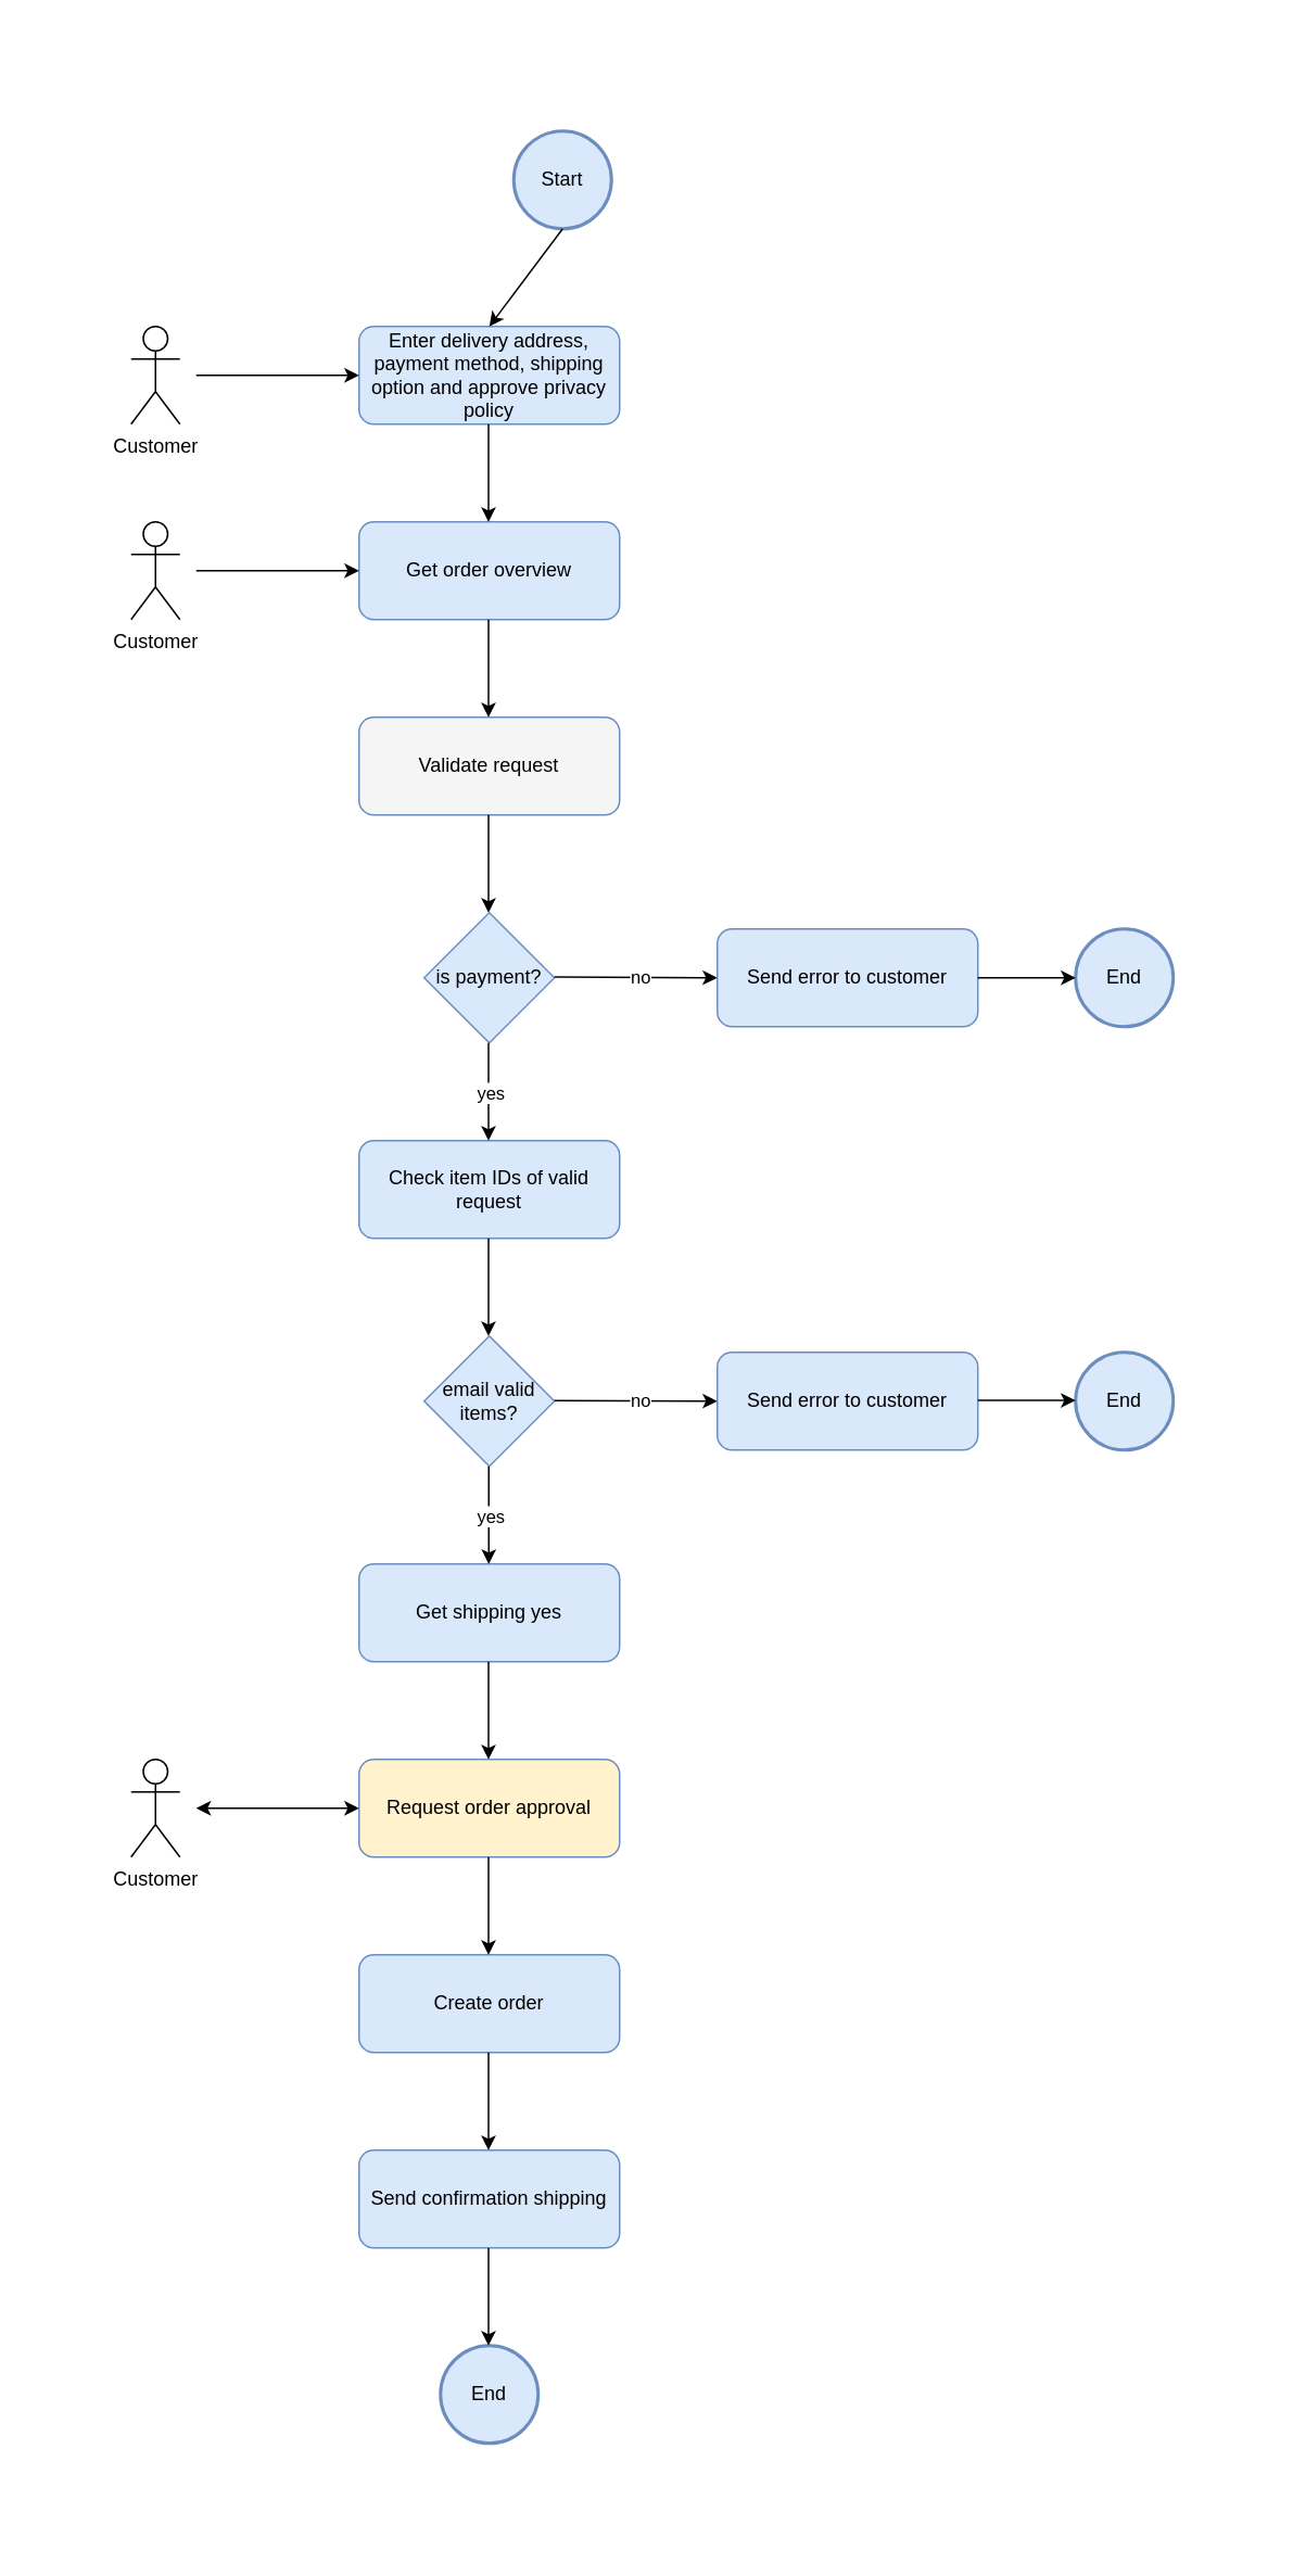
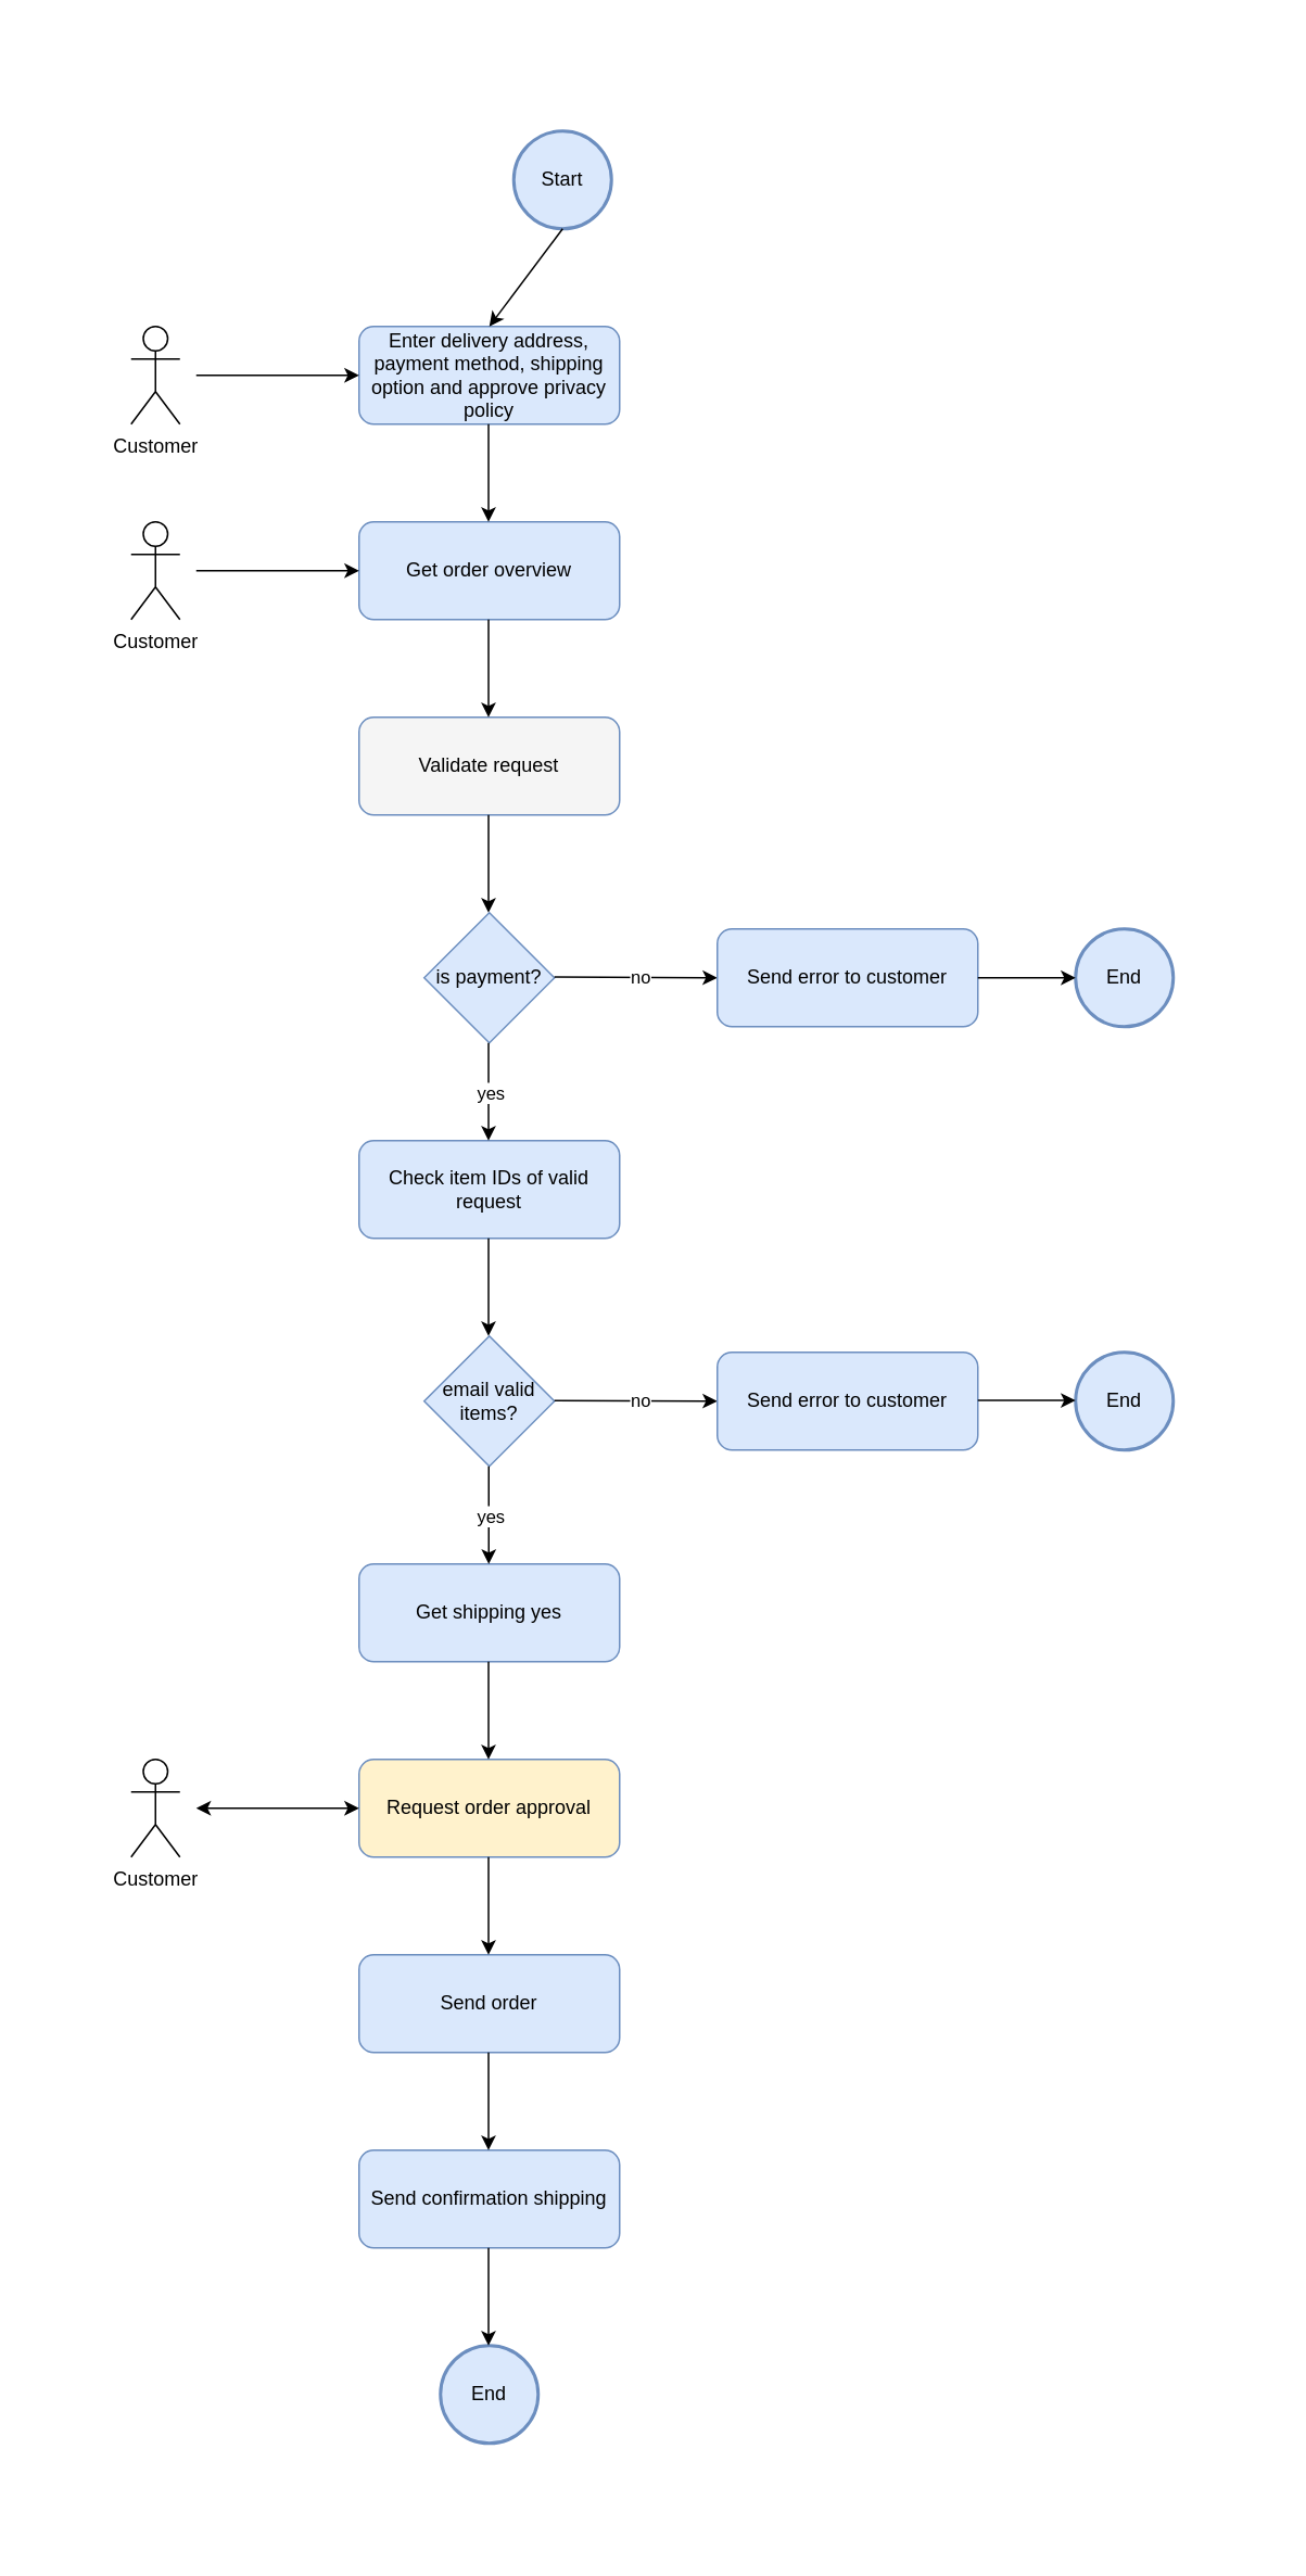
  <mxCell id="0" />
  <mxCell id="1" parent="0" />
  <mxCell id="2" value="" style="rounded=0;whiteSpace=wrap;html=1;strokeColor=none;" vertex="1" parent="1"><mxGeometry y="20" width="760" height="1540" as="geometry" x="20" /></mxCell>
  <mxCell id="3" value="Enter delivery address, payment method, shipping option and approve privacy policy" style="rounded=1;whiteSpace=wrap;html=1;fillColor=#dae8fc;strokeColor=#6c8ebf;" vertex="1" parent="1"><mxGeometry x="220" y="200" width="160" height="60" as="geometry" /></mxCell>
  <mxCell id="4" value="Customer" style="shape=umlActor;verticalLabelPosition=bottom;verticalAlign=top;html=1;outlineConnect=0;" vertex="1" parent="1"><mxGeometry x="80" y="200" width="30" height="60" as="geometry" /></mxCell>
  <mxCell id="5" value="Start" style="strokeWidth=2;html=1;shape=mxgraph.flowchart.start_2;whiteSpace=wrap;fillColor=#dae8fc;strokeColor=#6c8ebf;" vertex="1" parent="1"><mxGeometry x="315" y="80" width="60" height="60" as="geometry" /></mxCell>
  <mxCell id="6" value="" style="endArrow=classic;html=1;rounded=0;exitX=0.5;exitY=1;exitDx=0;exitDy=0;exitPerimeter=0;entryX=0.5;entryY=0;entryDx=0;entryDy=0;" edge="1" parent="1" source="5" target="3"><mxGeometry width="50" height="50" relative="1" as="geometry"><mxPoint x="410" y="370" as="sourcePoint" /><mxPoint x="460" y="320" as="targetPoint" /></mxGeometry></mxCell>
  <mxCell id="7" value="" style="endArrow=classic;html=1;rounded=0;entryX=0;entryY=0.5;entryDx=0;entryDy=0;" edge="1" parent="1" target="3"><mxGeometry width="50" height="50" relative="1" as="geometry"><mxPoint x="120" y="230" as="sourcePoint" /><mxPoint x="460" y="300" as="targetPoint" /></mxGeometry></mxCell>
  <mxCell id="8" value="Get order overview" style="rounded=1;whiteSpace=wrap;html=1;fillColor=#dae8fc;strokeColor=#6c8ebf;" vertex="1" parent="1"><mxGeometry x="220" y="320" width="160" height="60" as="geometry" /></mxCell>
  <mxCell id="9" value="Customer" style="shape=umlActor;verticalLabelPosition=bottom;verticalAlign=top;html=1;outlineConnect=0;" vertex="1" parent="1"><mxGeometry x="80" y="320" width="30" height="60" as="geometry" /></mxCell>
  <mxCell id="10" value="" style="endArrow=classic;html=1;rounded=0;entryX=0;entryY=0.5;entryDx=0;entryDy=0;" edge="1" parent="1"><mxGeometry width="50" height="50" relative="1" as="geometry"><mxPoint x="120" y="350" as="sourcePoint" /><mxPoint x="220" y="350" as="targetPoint" /></mxGeometry></mxCell>
  <mxCell id="11" value="" style="endArrow=classic;html=1;rounded=0;exitX=0.5;exitY=1;exitDx=0;exitDy=0;exitPerimeter=0;entryX=0.5;entryY=0;entryDx=0;entryDy=0;" edge="1" parent="1"><mxGeometry width="50" height="50" relative="1" as="geometry"><mxPoint x="299.5" y="260" as="sourcePoint" /><mxPoint x="299.5" y="320" as="targetPoint" /></mxGeometry></mxCell>
  <mxCell id="12" value="Validate request" style="rounded=1;whiteSpace=wrap;html=1;fillColor=#f5f5f5;strokeColor=#6c8ebf;" vertex="1" parent="1"><mxGeometry x="220" y="440" width="160" height="60" as="geometry" /></mxCell>
  <mxCell id="13" value="" style="endArrow=classic;html=1;rounded=0;exitX=0.5;exitY=1;exitDx=0;exitDy=0;exitPerimeter=0;entryX=0.5;entryY=0;entryDx=0;entryDy=0;" edge="1" parent="1"><mxGeometry width="50" height="50" relative="1" as="geometry"><mxPoint x="299.5" y="380" as="sourcePoint" /><mxPoint x="299.5" y="440" as="targetPoint" /></mxGeometry></mxCell>
  <mxCell id="14" value="Check item IDs of valid request" style="rounded=1;whiteSpace=wrap;html=1;fillColor=#dae8fc;strokeColor=#6c8ebf;" vertex="1" parent="1"><mxGeometry x="220" y="700" width="160" height="60" as="geometry" /></mxCell>
  <mxCell id="15" value="" style="endArrow=classic;html=1;rounded=0;exitX=0.5;exitY=1;exitDx=0;exitDy=0;exitPerimeter=0;entryX=0.5;entryY=0;entryDx=0;entryDy=0;" edge="1" parent="1"><mxGeometry width="50" height="50" relative="1" as="geometry"><mxPoint x="299.5" y="500" as="sourcePoint" /><mxPoint x="299.5" y="560" as="targetPoint" /></mxGeometry></mxCell>
  <mxCell id="16" value="is payment?" style="rhombus;whiteSpace=wrap;html=1;fillColor=#dae8fc;strokeColor=#6c8ebf;" vertex="1" parent="1"><mxGeometry x="260" y="560" width="80" height="80" as="geometry" /></mxCell>
  <mxCell id="17" value="" style="endArrow=classic;html=1;rounded=0;exitX=0.5;exitY=1;exitDx=0;exitDy=0;exitPerimeter=0;entryX=0.5;entryY=0;entryDx=0;entryDy=0;" edge="1" parent="1"><mxGeometry width="50" height="50" relative="1" as="geometry"><mxPoint x="299.5" y="640" as="sourcePoint" /><mxPoint x="299.5" y="700" as="targetPoint" /></mxGeometry></mxCell>
  <mxCell id="18" value="yes" style="edgeLabel;html=1;align=center;verticalAlign=middle;resizable=0;points=[];" vertex="1" connectable="0" parent="17"><mxGeometry x="-0.328" relative="1" as="geometry"><mxPoint x="1" y="10" as="offset" /></mxGeometry></mxCell>
  <mxCell id="19" value="" style="endArrow=classic;html=1;rounded=0;exitX=0.5;exitY=1;exitDx=0;exitDy=0;exitPerimeter=0;entryX=0.5;entryY=0;entryDx=0;entryDy=0;" edge="1" parent="1"><mxGeometry width="50" height="50" relative="1" as="geometry"><mxPoint x="299.5" y="760" as="sourcePoint" /><mxPoint x="299.5" y="820" as="targetPoint" /></mxGeometry></mxCell>
  <mxCell id="20" value="email valid items?" style="rhombus;whiteSpace=wrap;html=1;fillColor=#dae8fc;strokeColor=#6c8ebf;" vertex="1" parent="1"><mxGeometry x="260" y="820" width="80" height="80" as="geometry" /></mxCell>
  <mxCell id="21" value="Get shipping yes" style="rounded=1;whiteSpace=wrap;html=1;fillColor=#dae8fc;strokeColor=#6c8ebf;" vertex="1" parent="1"><mxGeometry x="220" y="960" width="160" height="60" as="geometry" /></mxCell>
  <mxCell id="22" value="Request order approval" style="rounded=1;whiteSpace=wrap;html=1;fillColor=#fff2cc;strokeColor=#6c8ebf;" vertex="1" parent="1"><mxGeometry x="220" y="1080" width="160" height="60" as="geometry" /></mxCell>
  <mxCell id="23" value="" style="endArrow=classic;html=1;rounded=0;exitX=0.5;exitY=1;exitDx=0;exitDy=0;exitPerimeter=0;entryX=0.5;entryY=0;entryDx=0;entryDy=0;" edge="1" parent="1"><mxGeometry width="50" height="50" relative="1" as="geometry"><mxPoint x="299.5" y="1020" as="sourcePoint" /><mxPoint x="299.5" y="1080" as="targetPoint" /></mxGeometry></mxCell>
  <mxCell id="24" value="Customer" style="shape=umlActor;verticalLabelPosition=bottom;verticalAlign=top;html=1;outlineConnect=0;" vertex="1" parent="1"><mxGeometry x="80" y="1080" width="30" height="60" as="geometry" /></mxCell>
  <mxCell id="25" value="" style="endArrow=classic;html=1;rounded=0;entryX=0;entryY=0.5;entryDx=0;entryDy=0;startArrow=classic;startFill=1;" edge="1" parent="1"><mxGeometry width="50" height="50" relative="1" as="geometry"><mxPoint x="120" y="1110" as="sourcePoint" /><mxPoint x="220" y="1110" as="targetPoint" /></mxGeometry></mxCell>
- <mxCell id="26" value="Create order" style="rounded=1;whiteSpace=wrap;html=1;fillColor=#dae8fc;strokeColor=#6c8ebf;" vertex="1" parent="1"><mxGeometry x="220" y="1200" width="160" height="60" as="geometry" /></mxCell>
+ <mxCell id="26" value="Send order" style="rounded=1;whiteSpace=wrap;html=1;fillColor=#dae8fc;strokeColor=#6c8ebf;" vertex="1" parent="1"><mxGeometry x="220" y="1200" width="160" height="60" as="geometry" /></mxCell>
  <mxCell id="27" value="" style="endArrow=classic;html=1;rounded=0;exitX=0.5;exitY=1;exitDx=0;exitDy=0;exitPerimeter=0;entryX=0.5;entryY=0;entryDx=0;entryDy=0;" edge="1" parent="1"><mxGeometry width="50" height="50" relative="1" as="geometry"><mxPoint x="299.5" y="1140" as="sourcePoint" /><mxPoint x="299.5" y="1200" as="targetPoint" /></mxGeometry></mxCell>
  <mxCell id="28" value="Send confirmation shipping" style="rounded=1;whiteSpace=wrap;html=1;fillColor=#dae8fc;strokeColor=#6c8ebf;" vertex="1" parent="1"><mxGeometry x="220" y="1320" width="160" height="60" as="geometry" /></mxCell>
  <mxCell id="29" value="" style="endArrow=classic;html=1;rounded=0;exitX=0.5;exitY=1;exitDx=0;exitDy=0;exitPerimeter=0;entryX=0.5;entryY=0;entryDx=0;entryDy=0;" edge="1" parent="1"><mxGeometry width="50" height="50" relative="1" as="geometry"><mxPoint x="299.5" y="1260" as="sourcePoint" /><mxPoint x="299.5" y="1320" as="targetPoint" /></mxGeometry></mxCell>
  <mxCell id="30" value="End" style="strokeWidth=2;html=1;shape=mxgraph.flowchart.start_2;whiteSpace=wrap;fillColor=#dae8fc;strokeColor=#6c8ebf;" vertex="1" parent="1"><mxGeometry x="270" y="1440" width="60" height="60" as="geometry" /></mxCell>
  <mxCell id="31" value="" style="endArrow=classic;html=1;rounded=0;exitX=0.5;exitY=1;exitDx=0;exitDy=0;exitPerimeter=0;entryX=0.5;entryY=0;entryDx=0;entryDy=0;" edge="1" parent="1"><mxGeometry width="50" height="50" relative="1" as="geometry"><mxPoint x="299.5" y="1380" as="sourcePoint" /><mxPoint x="299.5" y="1440" as="targetPoint" /></mxGeometry></mxCell>
  <mxCell id="32" value="" style="endArrow=classic;html=1;rounded=0;" edge="1" parent="1"><mxGeometry width="50" height="50" relative="1" as="geometry"><mxPoint x="340" y="599.5" as="sourcePoint" /><mxPoint x="440" y="600" as="targetPoint" /></mxGeometry></mxCell>
  <mxCell id="33" value="no" style="edgeLabel;html=1;align=center;verticalAlign=middle;resizable=0;points=[];" vertex="1" connectable="0" parent="32"><mxGeometry x="-0.283" relative="1" as="geometry"><mxPoint x="17" as="offset" /></mxGeometry></mxCell>
  <mxCell id="34" value="" style="endArrow=classic;html=1;rounded=0;" edge="1" parent="1"><mxGeometry width="50" height="50" relative="1" as="geometry"><mxPoint x="340" y="859.66" as="sourcePoint" /><mxPoint x="440" y="860" as="targetPoint" /></mxGeometry></mxCell>
  <mxCell id="35" value="no" style="edgeLabel;html=1;align=center;verticalAlign=middle;resizable=0;points=[];" vertex="1" connectable="0" parent="34"><mxGeometry x="-0.283" relative="1" as="geometry"><mxPoint x="17" as="offset" /></mxGeometry></mxCell>
  <mxCell id="36" value="" style="endArrow=classic;html=1;rounded=0;exitX=0.5;exitY=1;exitDx=0;exitDy=0;exitPerimeter=0;entryX=0.5;entryY=0;entryDx=0;entryDy=0;" edge="1" parent="1"><mxGeometry width="50" height="50" relative="1" as="geometry"><mxPoint x="299.66" y="900" as="sourcePoint" /><mxPoint x="299.66" y="960" as="targetPoint" /></mxGeometry></mxCell>
  <mxCell id="37" value="yes" style="edgeLabel;html=1;align=center;verticalAlign=middle;resizable=0;points=[];" vertex="1" connectable="0" parent="36"><mxGeometry x="-0.328" relative="1" as="geometry"><mxPoint x="1" y="10" as="offset" /></mxGeometry></mxCell>
  <mxCell id="38" value="Send error to customer" style="rounded=1;whiteSpace=wrap;html=1;fillColor=#dae8fc;strokeColor=#6c8ebf;" vertex="1" parent="1"><mxGeometry x="440" y="570" width="160" height="60" as="geometry" /></mxCell>
  <mxCell id="39" value="Send error to customer" style="rounded=1;whiteSpace=wrap;html=1;fillColor=#dae8fc;strokeColor=#6c8ebf;" vertex="1" parent="1"><mxGeometry x="440" y="830" width="160" height="60" as="geometry" /></mxCell>
  <mxCell id="40" value="End" style="strokeWidth=2;html=1;shape=mxgraph.flowchart.start_2;whiteSpace=wrap;fillColor=#dae8fc;strokeColor=#6c8ebf;" vertex="1" parent="1"><mxGeometry x="660" y="570" width="60" height="60" as="geometry" /></mxCell>
  <mxCell id="41" value="End" style="strokeWidth=2;html=1;shape=mxgraph.flowchart.start_2;whiteSpace=wrap;fillColor=#dae8fc;strokeColor=#6c8ebf;" vertex="1" parent="1"><mxGeometry x="660" y="830" width="60" height="60" as="geometry" /></mxCell>
  <mxCell id="42" value="" style="endArrow=classic;html=1;rounded=0;entryX=0;entryY=0.5;entryDx=0;entryDy=0;entryPerimeter=0;exitX=1;exitY=0.5;exitDx=0;exitDy=0;" edge="1" parent="1" source="38" target="40"><mxGeometry width="50" height="50" relative="1" as="geometry"><mxPoint x="390" y="690" as="sourcePoint" /><mxPoint x="440" y="640" as="targetPoint" /></mxGeometry></mxCell>
  <mxCell id="43" value="" style="endArrow=classic;html=1;rounded=0;entryX=0;entryY=0.5;entryDx=0;entryDy=0;entryPerimeter=0;exitX=1;exitY=0.5;exitDx=0;exitDy=0;" edge="1" parent="1"><mxGeometry width="50" height="50" relative="1" as="geometry"><mxPoint x="600" y="859.58" as="sourcePoint" /><mxPoint x="660" y="859.58" as="targetPoint" /></mxGeometry></mxCell>
